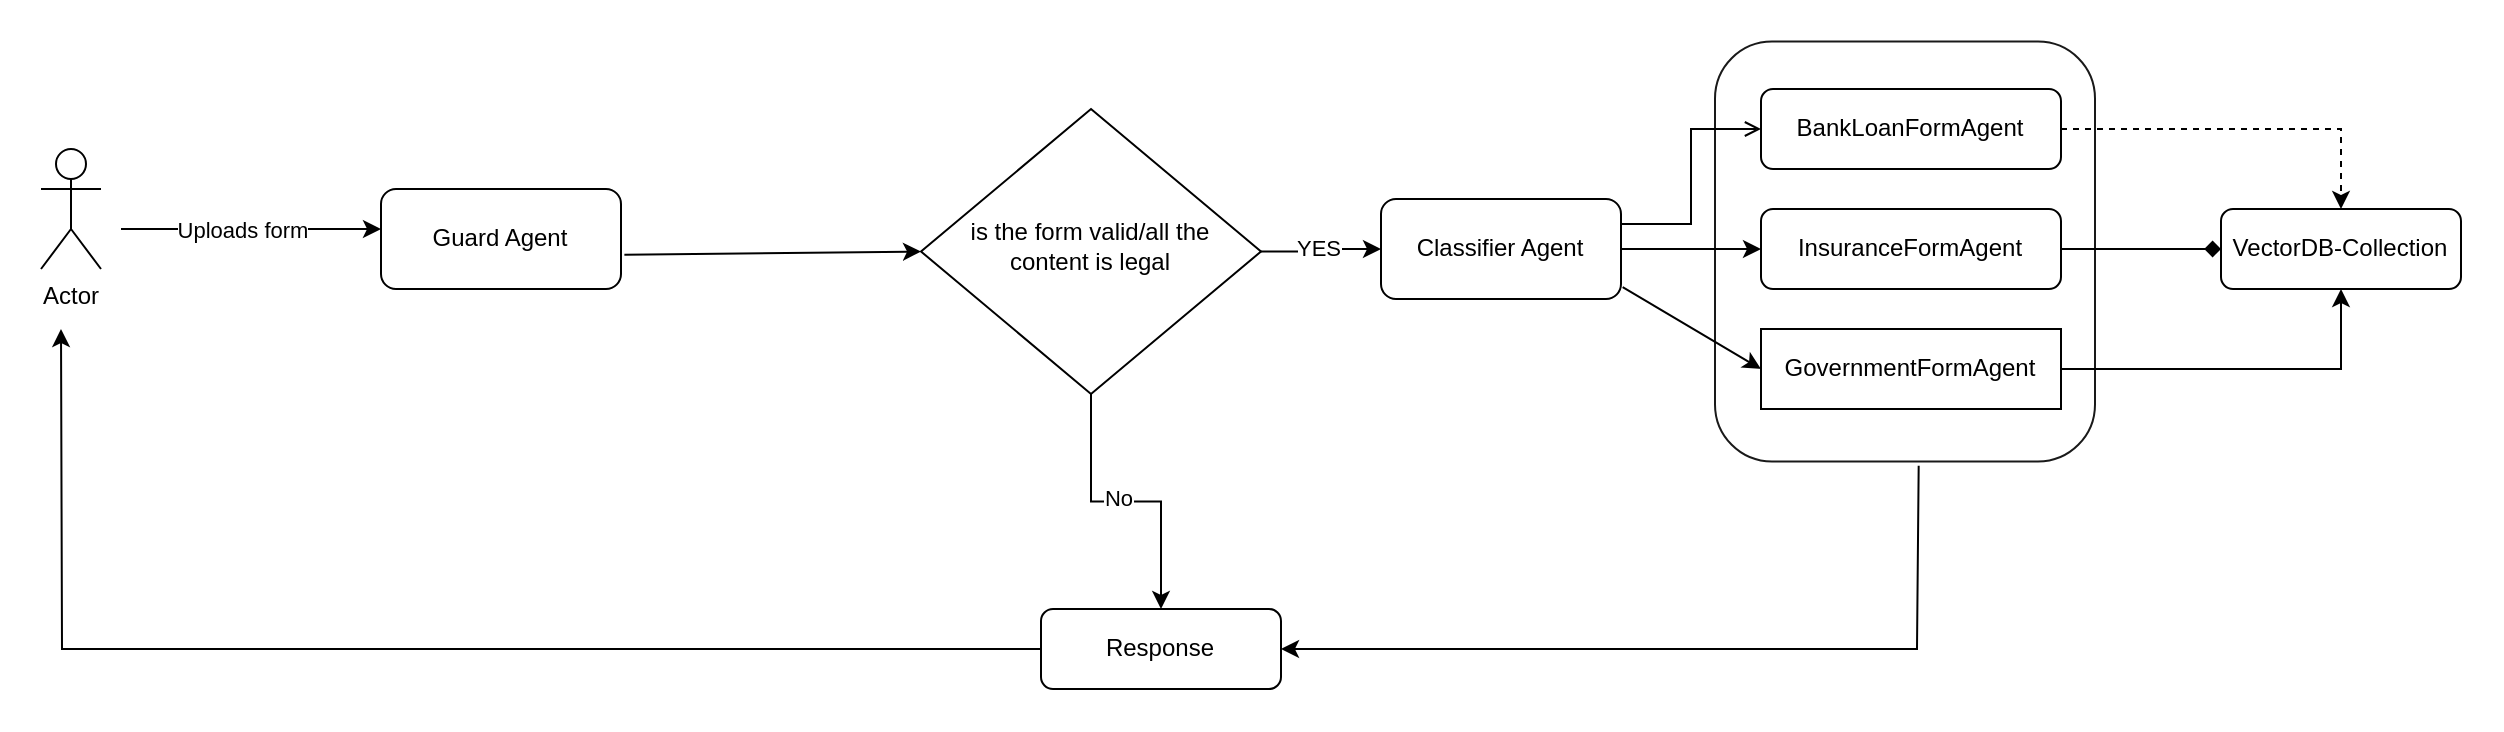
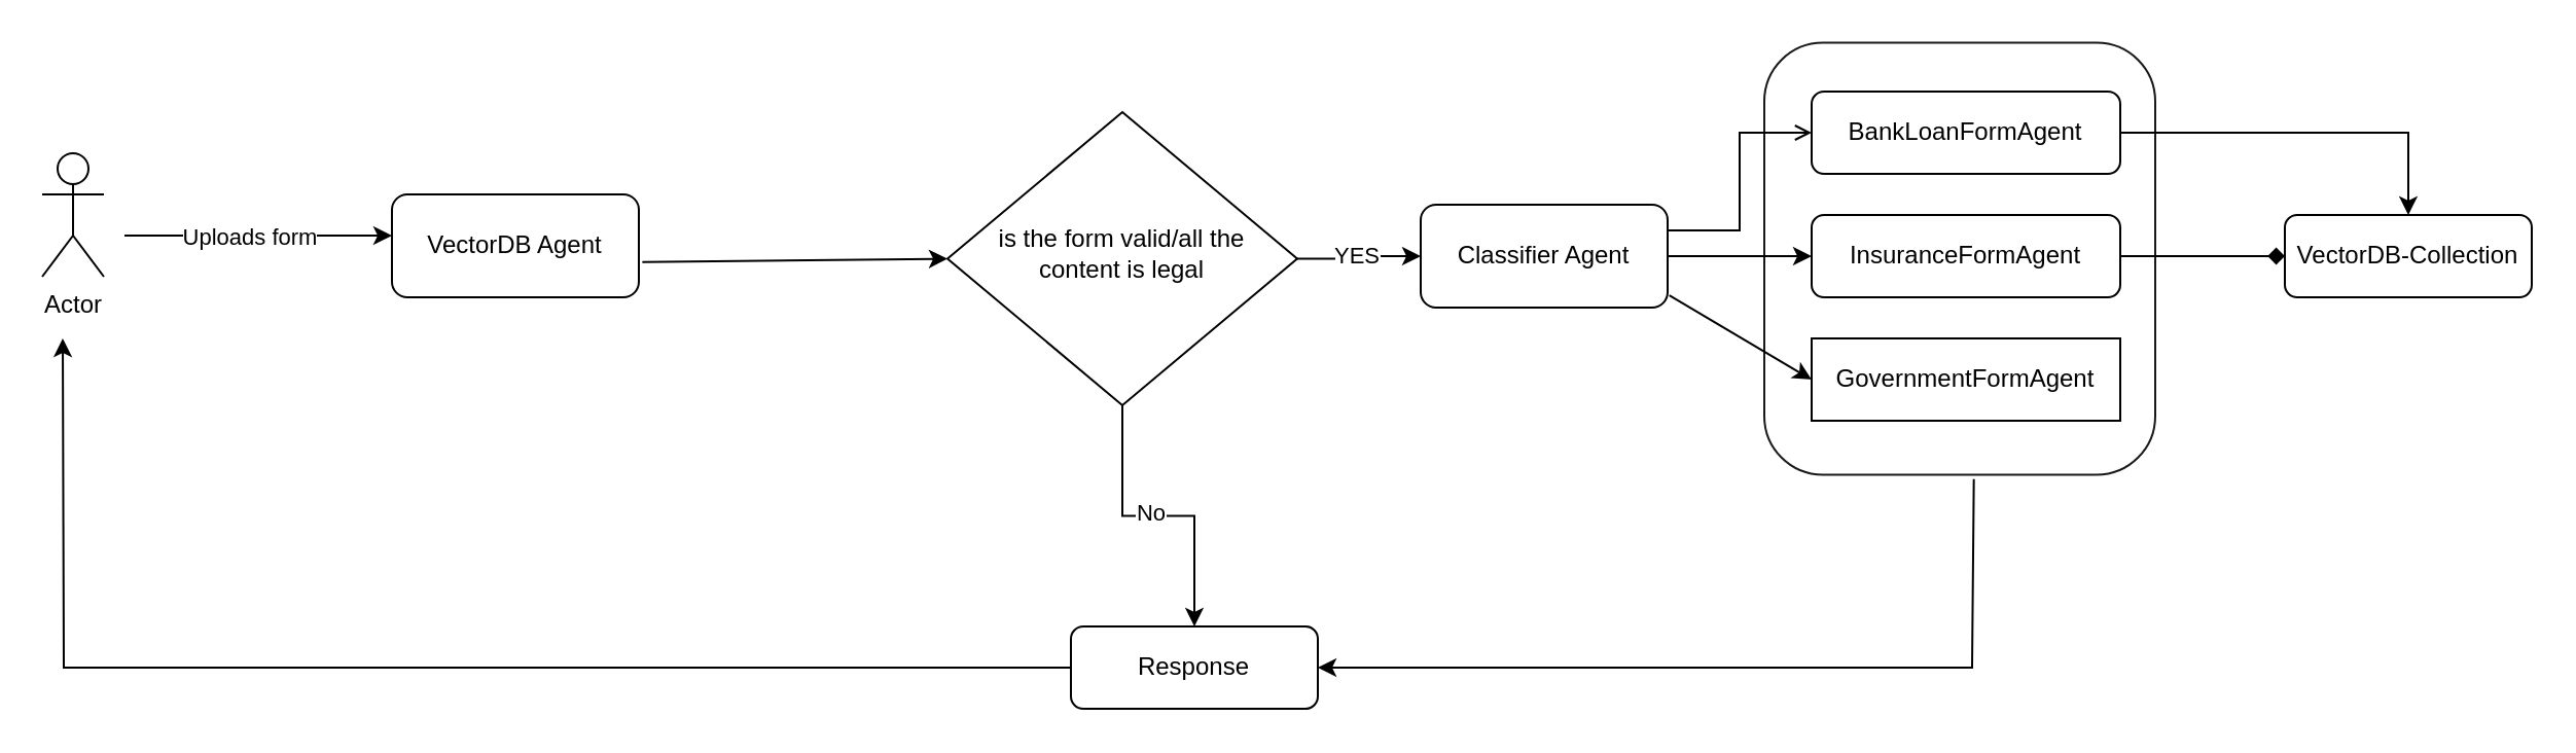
  <mxCell id="0" />
  <mxCell id="1" parent="0" />
  <mxCell id="2" value="Actor" style="shape=umlActor;verticalLabelPosition=bottom;verticalAlign=top;html=1;outlineConnect=0;" vertex="1" parent="1"><mxGeometry x="20" y="74" width="30" height="60" as="geometry" /></mxCell>
  <mxCell id="3" value="" style="endArrow=classic;html=1;rounded=0;" edge="1" parent="1"><mxGeometry width="50" height="50" relative="1" as="geometry"><mxPoint x="60" y="114" as="sourcePoint" /><mxPoint x="190" y="114" as="targetPoint" /></mxGeometry></mxCell>
  <mxCell id="4" value="Uploads form" style="edgeLabel;html=1;align=center;verticalAlign=middle;resizable=0;points=[];" vertex="1" connectable="0" parent="3"><mxGeometry x="-0.261" y="-2" relative="1" as="geometry"><mxPoint x="12" y="-2" as="offset" /></mxGeometry></mxCell>
- <mxCell id="5" value="Guard Agent" style="rounded=1;whiteSpace=wrap;html=1;" vertex="1" parent="1"><mxGeometry x="190" y="94" width="120" height="50" as="geometry" /></mxCell>
+ <mxCell id="5" value="VectorDB Agent" style="rounded=1;whiteSpace=wrap;html=1;" vertex="1" parent="1"><mxGeometry x="190" y="94" width="120" height="50" as="geometry" /></mxCell>
  <mxCell id="6" style="edgeStyle=orthogonalEdgeStyle;rounded=0;orthogonalLoop=1;jettySize=auto;html=1;entryX=0.5;entryY=0;entryDx=0;entryDy=0;" edge="1" parent="1" source="10" target="13"><mxGeometry relative="1" as="geometry" /></mxCell>
  <mxCell id="7" value="No" style="edgeLabel;html=1;align=center;verticalAlign=middle;resizable=0;points=[];" vertex="1" connectable="0" parent="6"><mxGeometry x="-0.057" y="2" relative="1" as="geometry"><mxPoint as="offset" /></mxGeometry></mxCell>
  <mxCell id="8" style="edgeStyle=orthogonalEdgeStyle;rounded=0;orthogonalLoop=1;jettySize=auto;html=1;entryX=0;entryY=0.5;entryDx=0;entryDy=0;" edge="1" parent="1" source="10" target="16"><mxGeometry relative="1" as="geometry"><mxPoint x="700" y="125" as="targetPoint" /></mxGeometry></mxCell>
  <mxCell id="9" value="YES" style="edgeLabel;html=1;align=center;verticalAlign=middle;resizable=0;points=[];" vertex="1" connectable="0" parent="8"><mxGeometry x="-0.05" y="2" relative="1" as="geometry"><mxPoint as="offset" /></mxGeometry></mxCell>
  <mxCell id="10" value="is the form valid/all the content is legal" style="rhombus;whiteSpace=wrap;html=1;shadow=0;fontFamily=Helvetica;fontSize=12;align=center;strokeWidth=1;spacing=6;spacingTop=-4;" vertex="1" parent="1"><mxGeometry x="460" y="54" width="170" height="142.5" as="geometry" /></mxCell>
  <mxCell id="11" value="" style="endArrow=classic;html=1;rounded=0;entryX=0;entryY=0.5;entryDx=0;entryDy=0;exitX=1.014;exitY=0.657;exitDx=0;exitDy=0;exitPerimeter=0;" edge="1" parent="1" source="5" target="10"><mxGeometry width="50" height="50" relative="1" as="geometry"><mxPoint x="290" y="214" as="sourcePoint" /><mxPoint x="340" y="164" as="targetPoint" /></mxGeometry></mxCell>
  <mxCell id="12" style="edgeStyle=orthogonalEdgeStyle;rounded=0;orthogonalLoop=1;jettySize=auto;html=1;" edge="1" parent="1" source="13"><mxGeometry relative="1" as="geometry"><mxPoint x="30" y="164" as="targetPoint" /></mxGeometry></mxCell>
  <mxCell id="13" value="Response" style="rounded=1;whiteSpace=wrap;html=1;" vertex="1" parent="1"><mxGeometry x="520" y="304" width="120" height="40" as="geometry" /></mxCell>
  <mxCell id="14" style="edgeStyle=orthogonalEdgeStyle;rounded=0;orthogonalLoop=1;jettySize=auto;html=1;entryX=0;entryY=0.5;entryDx=0;entryDy=0;" edge="1" parent="1" source="16" target="20"><mxGeometry relative="1" as="geometry" /></mxCell>
  <mxCell id="15" style="edgeStyle=orthogonalEdgeStyle;rounded=0;orthogonalLoop=1;jettySize=auto;html=1;exitX=1;exitY=0.25;exitDx=0;exitDy=0;entryX=0;entryY=0.5;entryDx=0;entryDy=0;endArrow=open;" edge="1" parent="1" source="16" target="18"><mxGeometry relative="1" as="geometry" /></mxCell>
  <mxCell id="16" value="Classifier Agent" style="rounded=1;whiteSpace=wrap;html=1;" vertex="1" parent="1"><mxGeometry x="690" y="99" width="120" height="50" as="geometry" /></mxCell>
- <mxCell id="17" style="edgeStyle=orthogonalEdgeStyle;rounded=0;orthogonalLoop=1;jettySize=auto;html=1;dashed=1;" edge="1" parent="1" source="18" target="24"><mxGeometry relative="1" as="geometry" /></mxCell>
+ <mxCell id="17" style="edgeStyle=orthogonalEdgeStyle;rounded=0;orthogonalLoop=1;jettySize=auto;html=1;" edge="1" parent="1" source="18" target="24"><mxGeometry relative="1" as="geometry" /></mxCell>
  <mxCell id="18" value="BankLoanFormAgent" style="rounded=1;whiteSpace=wrap;html=1;" vertex="1" parent="1"><mxGeometry x="880" y="44" width="150" height="40" as="geometry" /></mxCell>
  <mxCell id="19" style="edgeStyle=orthogonalEdgeStyle;rounded=0;orthogonalLoop=1;jettySize=auto;html=1;exitX=1;exitY=0.5;exitDx=0;exitDy=0;entryX=0;entryY=0.5;entryDx=0;entryDy=0;endArrow=diamond;" edge="1" parent="1" source="20" target="24"><mxGeometry relative="1" as="geometry" /></mxCell>
  <mxCell id="20" value="InsuranceFormAgent" style="rounded=1;whiteSpace=wrap;html=1;" vertex="1" parent="1"><mxGeometry x="880" y="104" width="150" height="40" as="geometry" /></mxCell>
- <mxCell id="21" style="edgeStyle=orthogonalEdgeStyle;rounded=0;orthogonalLoop=1;jettySize=auto;html=1;entryX=0.5;entryY=1;entryDx=0;entryDy=0;" edge="1" parent="1" source="22" target="24"><mxGeometry relative="1" as="geometry" /></mxCell>
  <mxCell id="22" value="GovernmentFormAgent" style="whiteSpace=wrap;html=1;rounded=0;" vertex="1" parent="1"><mxGeometry x="880" y="164" width="150" height="40" as="geometry" /></mxCell>
  <mxCell id="23" value="" style="endArrow=classic;html=1;rounded=0;entryX=0;entryY=0.5;entryDx=0;entryDy=0;exitX=1.007;exitY=0.881;exitDx=0;exitDy=0;exitPerimeter=0;" edge="1" parent="1" source="16" target="22"><mxGeometry width="50" height="50" relative="1" as="geometry"><mxPoint x="730" y="264" as="sourcePoint" /><mxPoint x="780" y="214" as="targetPoint" /></mxGeometry></mxCell>
  <mxCell id="24" value="VectorDB-Collection" style="rounded=1;whiteSpace=wrap;html=1;" vertex="1" parent="1"><mxGeometry x="1110" y="104" width="120" height="40" as="geometry" /></mxCell>
  <mxCell id="25" value="" style="rounded=1;whiteSpace=wrap;html=1;opacity=90;fillColor=none;" vertex="1" parent="1"><mxGeometry x="857" y="20.25" width="190" height="210" as="geometry" /></mxCell>
  <mxCell id="26" value="" style="endArrow=classic;html=1;rounded=0;entryX=1;entryY=0.5;entryDx=0;entryDy=0;exitX=0.536;exitY=1.01;exitDx=0;exitDy=0;exitPerimeter=0;" edge="1" parent="1" source="25" target="13"><mxGeometry width="50" height="50" relative="1" as="geometry"><mxPoint x="720" y="384" as="sourcePoint" /><mxPoint x="770" y="334" as="targetPoint" /><Array as="points"><mxPoint x="958" y="324" /></Array></mxGeometry></mxCell>
